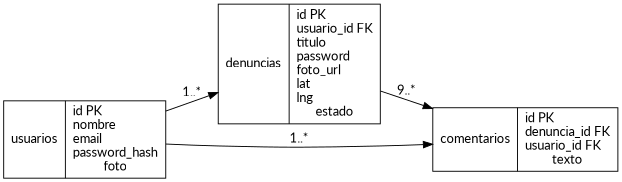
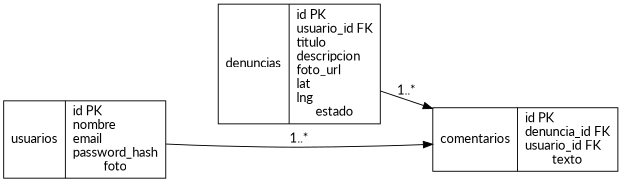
  digraph {
    fontname=Lato
    rankdir=LR
    node [fontname=Lato shape=record]
    edge [fontname=Lato]
    n1 [label="{usuarios|id PK\lnombre\lemail\lpassword_hash\lfoto}"]
-   n2 [label="{denuncias|id PK\lusuario_id FK\ltitulo\lpassword\lfoto_url\llat\llng\lestado}"]
+   n2 [label="{denuncias|id PK\lusuario_id FK\ltitulo\ldescripcion\lfoto_url\llat\llng\lestado}"]
    n3 [label="{comentarios|id PK\ldenuncia_id FK\lusuario_id FK\ltexto}"]
-   n1 -> n2 [label="1..*"]
    n1 -> n3 [label="1..*"]
-   n2 -> n3 [label="9..*"]
+   n2 -> n3 [label="1..*"]
  }
